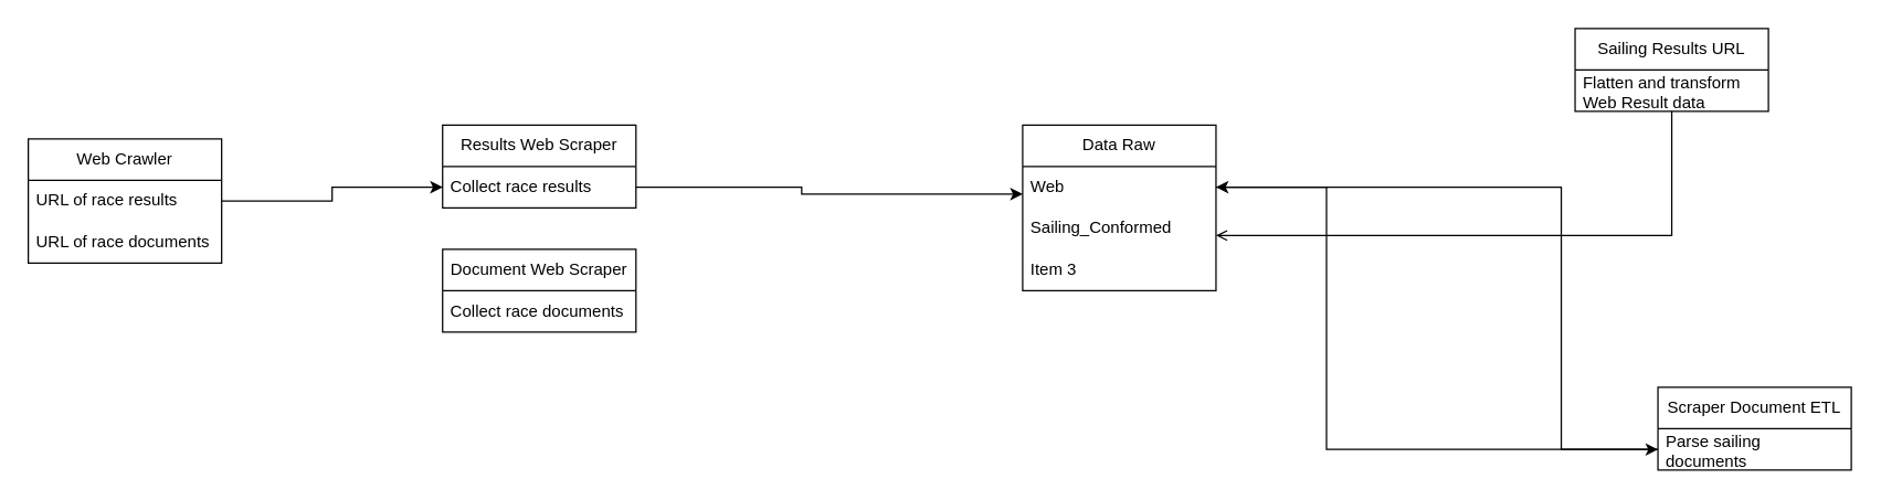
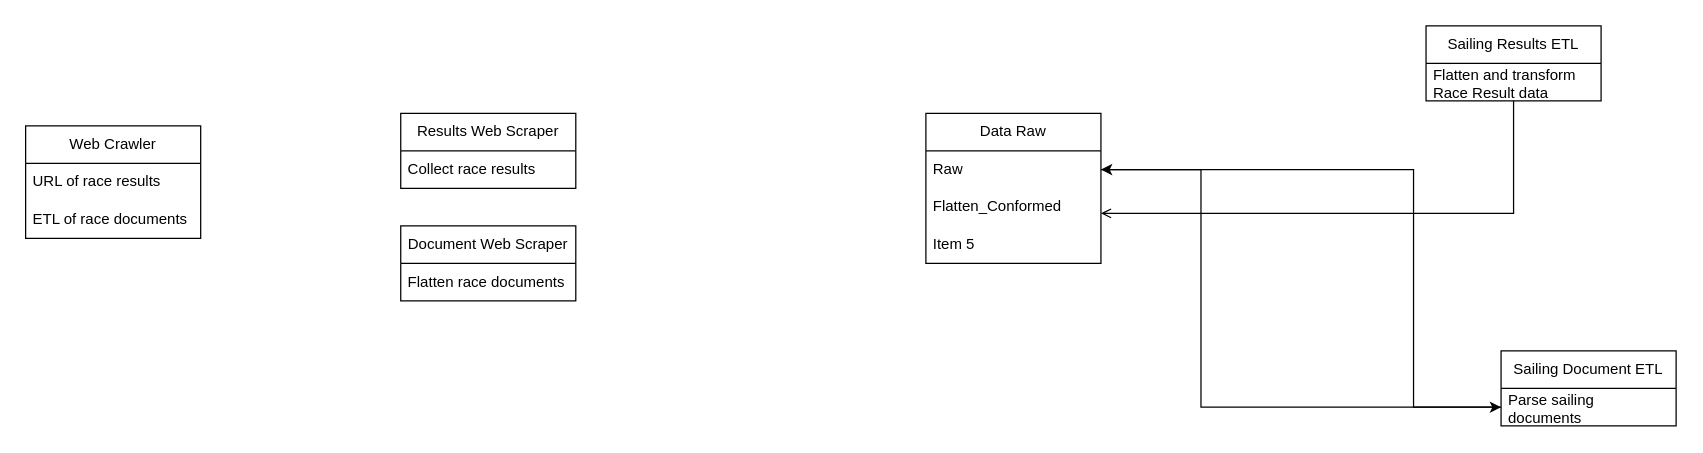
  <mxCell id="0" />
  <mxCell id="1" parent="0" />
  <mxCell id="2" value="Web Crawler" style="swimlane;fontStyle=0;childLayout=stackLayout;horizontal=1;startSize=30;horizontalStack=0;resizeParent=1;resizeParentMax=0;resizeLast=0;collapsible=1;marginBottom=0;whiteSpace=wrap;html=1;" vertex="1" parent="1"><mxGeometry x="20" y="100" width="140" height="90" as="geometry" /></mxCell>
  <mxCell id="3" value="URL of race results" style="text;strokeColor=none;fillColor=none;align=left;verticalAlign=middle;spacingLeft=4;spacingRight=4;overflow=hidden;points=[[0,0.5],[1,0.5]];portConstraint=eastwest;rotatable=0;whiteSpace=wrap;html=1;" vertex="1" parent="2"><mxGeometry y="30" width="140" height="30" as="geometry" /></mxCell>
- <mxCell id="4" value="URL of race documents" style="text;strokeColor=none;fillColor=none;align=left;verticalAlign=middle;spacingLeft=4;spacingRight=4;overflow=hidden;points=[[0,0.5],[1,0.5]];portConstraint=eastwest;rotatable=0;whiteSpace=wrap;html=1;" vertex="1" parent="2"><mxGeometry y="60" width="140" height="30" as="geometry" /></mxCell>
- <mxCell id="5" style="edgeStyle=orthogonalEdgeStyle;rounded=0;orthogonalLoop=1;jettySize=auto;html=1;" edge="1" parent="1" source="3" target="7"><mxGeometry relative="1" as="geometry"><mxPoint x="300" y="145" as="targetPoint" /></mxGeometry></mxCell>
+ <mxCell id="4" value="ETL of race documents" style="text;strokeColor=none;fillColor=none;align=left;verticalAlign=middle;spacingLeft=4;spacingRight=4;overflow=hidden;points=[[0,0.5],[1,0.5]];portConstraint=eastwest;rotatable=0;whiteSpace=wrap;html=1;" vertex="1" parent="2"><mxGeometry y="60" width="140" height="30" as="geometry" /></mxCell>
  <mxCell id="6" value="Results Web Scraper" style="swimlane;fontStyle=0;childLayout=stackLayout;horizontal=1;startSize=30;horizontalStack=0;resizeParent=1;resizeParentMax=0;resizeLast=0;collapsible=1;marginBottom=0;whiteSpace=wrap;html=1;" vertex="1" parent="1"><mxGeometry x="320" y="90" width="140" height="60" as="geometry" /></mxCell>
  <mxCell id="7" value="Collect race results" style="text;strokeColor=none;fillColor=none;align=left;verticalAlign=middle;spacingLeft=4;spacingRight=4;overflow=hidden;points=[[0,0.5],[1,0.5]];portConstraint=eastwest;rotatable=0;whiteSpace=wrap;html=1;" vertex="1" parent="6"><mxGeometry y="30" width="140" height="30" as="geometry" /></mxCell>
  <mxCell id="8" value="Document Web Scraper" style="swimlane;fontStyle=0;childLayout=stackLayout;horizontal=1;startSize=30;horizontalStack=0;resizeParent=1;resizeParentMax=0;resizeLast=0;collapsible=1;marginBottom=0;whiteSpace=wrap;html=1;" vertex="1" parent="1"><mxGeometry x="320" y="180" width="140" height="60" as="geometry" /></mxCell>
- <mxCell id="9" value="Collect race documents" style="text;strokeColor=none;fillColor=none;align=left;verticalAlign=middle;spacingLeft=4;spacingRight=4;overflow=hidden;points=[[0,0.5],[1,0.5]];portConstraint=eastwest;rotatable=0;whiteSpace=wrap;html=1;" vertex="1" parent="8"><mxGeometry y="30" width="140" height="30" as="geometry" /></mxCell>
+ <mxCell id="9" value="Flatten race documents" style="text;strokeColor=none;fillColor=none;align=left;verticalAlign=middle;spacingLeft=4;spacingRight=4;overflow=hidden;points=[[0,0.5],[1,0.5]];portConstraint=eastwest;rotatable=0;whiteSpace=wrap;html=1;" vertex="1" parent="8"><mxGeometry y="30" width="140" height="30" as="geometry" /></mxCell>
  <mxCell id="10" value="Data Raw" style="swimlane;fontStyle=0;childLayout=stackLayout;horizontal=1;startSize=30;horizontalStack=0;resizeParent=1;resizeParentMax=0;resizeLast=0;collapsible=1;marginBottom=0;whiteSpace=wrap;html=1;" vertex="1" parent="1"><mxGeometry x="740" y="90" width="140" height="120" as="geometry" /></mxCell>
- <mxCell id="11" value="Web" style="text;strokeColor=none;fillColor=none;align=left;verticalAlign=middle;spacingLeft=4;spacingRight=4;overflow=hidden;points=[[0,0.5],[1,0.5]];portConstraint=eastwest;rotatable=0;whiteSpace=wrap;html=1;" vertex="1" parent="10"><mxGeometry y="30" width="140" height="30" as="geometry" /></mxCell>
- <mxCell id="12" value="Sailing_Conformed" style="text;strokeColor=none;fillColor=none;align=left;verticalAlign=middle;spacingLeft=4;spacingRight=4;overflow=hidden;points=[[0,0.5],[1,0.5]];portConstraint=eastwest;rotatable=0;whiteSpace=wrap;html=1;" vertex="1" parent="10"><mxGeometry y="60" width="140" height="30" as="geometry" /></mxCell>
- <mxCell id="13" value="Item 3" style="text;strokeColor=none;fillColor=none;align=left;verticalAlign=middle;spacingLeft=4;spacingRight=4;overflow=hidden;points=[[0,0.5],[1,0.5]];portConstraint=eastwest;rotatable=0;whiteSpace=wrap;html=1;" vertex="1" parent="10"><mxGeometry y="90" width="140" height="30" as="geometry" /></mxCell>
- <mxCell id="14" style="edgeStyle=orthogonalEdgeStyle;rounded=0;orthogonalLoop=1;jettySize=auto;html=1;" edge="1" parent="1" source="7" target="10"><mxGeometry relative="1" as="geometry"><mxPoint x="630" y="160" as="targetPoint" /><Array as="points"><mxPoint x="580" y="135" /><mxPoint x="580" y="140" /></Array></mxGeometry></mxCell>
- <mxCell id="15" value="Scraper Document ETL" style="swimlane;fontStyle=0;childLayout=stackLayout;horizontal=1;startSize=30;horizontalStack=0;resizeParent=1;resizeParentMax=0;resizeLast=0;collapsible=1;marginBottom=0;whiteSpace=wrap;html=1;" vertex="1" parent="1"><mxGeometry x="1200" y="280" width="140" height="60" as="geometry" /></mxCell>
+ <mxCell id="11" value="Raw" style="text;strokeColor=none;fillColor=none;align=left;verticalAlign=middle;spacingLeft=4;spacingRight=4;overflow=hidden;points=[[0,0.5],[1,0.5]];portConstraint=eastwest;rotatable=0;whiteSpace=wrap;html=1;" vertex="1" parent="10"><mxGeometry y="30" width="140" height="30" as="geometry" /></mxCell>
+ <mxCell id="12" value="Flatten_Conformed" style="text;strokeColor=none;fillColor=none;align=left;verticalAlign=middle;spacingLeft=4;spacingRight=4;overflow=hidden;points=[[0,0.5],[1,0.5]];portConstraint=eastwest;rotatable=0;whiteSpace=wrap;html=1;" vertex="1" parent="10"><mxGeometry y="60" width="140" height="30" as="geometry" /></mxCell>
+ <mxCell id="13" value="Item 5" style="text;strokeColor=none;fillColor=none;align=left;verticalAlign=middle;spacingLeft=4;spacingRight=4;overflow=hidden;points=[[0,0.5],[1,0.5]];portConstraint=eastwest;rotatable=0;whiteSpace=wrap;html=1;" vertex="1" parent="10"><mxGeometry y="90" width="140" height="30" as="geometry" /></mxCell>
+ <mxCell id="15" value="Sailing Document ETL" style="swimlane;fontStyle=0;childLayout=stackLayout;horizontal=1;startSize=30;horizontalStack=0;resizeParent=1;resizeParentMax=0;resizeLast=0;collapsible=1;marginBottom=0;whiteSpace=wrap;html=1;" vertex="1" parent="1"><mxGeometry x="1200" y="280" width="140" height="60" as="geometry" /></mxCell>
  <mxCell id="16" value="Parse sailing documents" style="text;strokeColor=none;fillColor=none;align=left;verticalAlign=middle;spacingLeft=4;spacingRight=4;overflow=hidden;points=[[0,0.5],[1,0.5]];portConstraint=eastwest;rotatable=0;whiteSpace=wrap;html=1;" vertex="1" parent="15"><mxGeometry y="30" width="140" height="30" as="geometry" /></mxCell>
- <mxCell id="17" value="Sailing Results URL" style="swimlane;fontStyle=0;childLayout=stackLayout;horizontal=1;startSize=30;horizontalStack=0;resizeParent=1;resizeParentMax=0;resizeLast=0;collapsible=1;marginBottom=0;whiteSpace=wrap;html=1;" vertex="1" parent="1"><mxGeometry x="1140" y="20" width="140" height="60" as="geometry" /></mxCell>
- <mxCell id="18" value="Flatten and transform Web Result data" style="text;strokeColor=none;fillColor=none;align=left;verticalAlign=middle;spacingLeft=4;spacingRight=4;overflow=hidden;points=[[0,0.5],[1,0.5]];portConstraint=eastwest;rotatable=0;whiteSpace=wrap;html=1;" vertex="1" parent="17"><mxGeometry y="30" width="140" height="30" as="geometry" /></mxCell>
+ <mxCell id="17" value="Sailing Results ETL" style="swimlane;fontStyle=0;childLayout=stackLayout;horizontal=1;startSize=30;horizontalStack=0;resizeParent=1;resizeParentMax=0;resizeLast=0;collapsible=1;marginBottom=0;whiteSpace=wrap;html=1;" vertex="1" parent="1"><mxGeometry x="1140" y="20" width="140" height="60" as="geometry" /></mxCell>
+ <mxCell id="18" value="Flatten and transform Race Result data" style="text;strokeColor=none;fillColor=none;align=left;verticalAlign=middle;spacingLeft=4;spacingRight=4;overflow=hidden;points=[[0,0.5],[1,0.5]];portConstraint=eastwest;rotatable=0;whiteSpace=wrap;html=1;" vertex="1" parent="17"><mxGeometry y="30" width="140" height="30" as="geometry" /></mxCell>
  <mxCell id="19" style="edgeStyle=orthogonalEdgeStyle;rounded=0;orthogonalLoop=1;jettySize=auto;html=1;endArrow=open;" edge="1" parent="1" source="18" target="12"><mxGeometry relative="1" as="geometry"><Array as="points"><mxPoint x="950" y="170" /><mxPoint x="950" y="170" /></Array></mxGeometry></mxCell>
  <mxCell id="20" style="edgeStyle=orthogonalEdgeStyle;rounded=0;orthogonalLoop=1;jettySize=auto;html=1;" edge="1" parent="1" source="11" target="16"><mxGeometry relative="1" as="geometry"><Array as="points"><mxPoint x="1130" y="135" /><mxPoint x="1130" y="325" /></Array></mxGeometry></mxCell>
  <mxCell id="21" style="edgeStyle=orthogonalEdgeStyle;rounded=0;orthogonalLoop=1;jettySize=auto;html=1;" edge="1" parent="1" source="16" target="11"><mxGeometry relative="1" as="geometry"><Array as="points"><mxPoint x="960" y="325" /><mxPoint x="960" y="135" /></Array></mxGeometry></mxCell>
